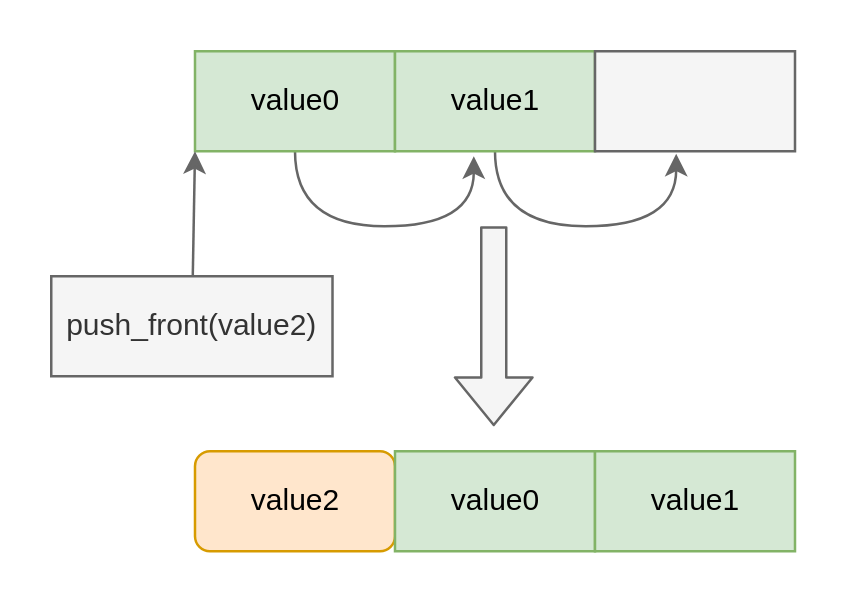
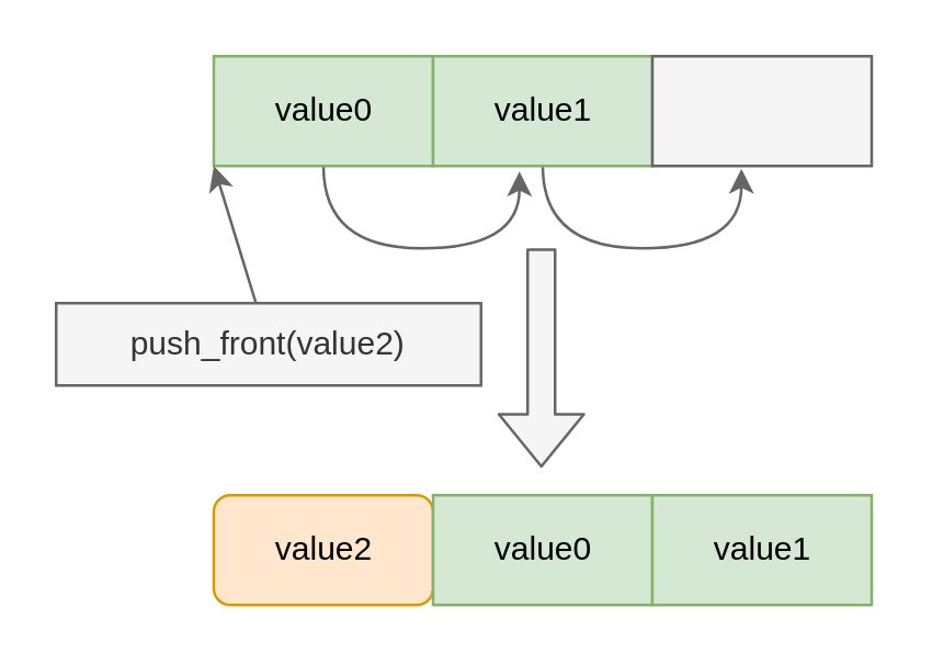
  <mxCell id="0" />
  <mxCell id="1" parent="0" />
  <mxCell id="2" style="edgeStyle=orthogonalEdgeStyle;curved=1;html=1;exitX=0.5;exitY=1;exitDx=0;exitDy=0;entryX=0.394;entryY=1.05;entryDx=0;entryDy=0;entryPerimeter=0;fillColor=#f5f5f5;strokeColor=#666666;" parent="1" source="3" target="5" edge="1"><mxGeometry relative="1" as="geometry"><mxPoint x="200" y="70" as="targetPoint" /><Array as="points"><mxPoint x="118" y="90" /><mxPoint x="189" y="90" /></Array></mxGeometry></mxCell>
  <mxCell id="3" value="value0" style="rounded=0;whiteSpace=wrap;html=1;shadow=0;labelBorderColor=none;strokeColor=#82b366;fillColor=#d5e8d4;fontColor=#000000;" parent="1" vertex="1"><mxGeometry x="77.5" y="20" width="80" height="40" as="geometry" /></mxCell>
  <mxCell id="4" style="edgeStyle=orthogonalEdgeStyle;curved=1;html=1;exitX=0.5;exitY=1;exitDx=0;exitDy=0;fillColor=#f5f5f5;strokeColor=#666666;entryX=0.406;entryY=1.025;entryDx=0;entryDy=0;entryPerimeter=0;" parent="1" source="5" target="6" edge="1"><mxGeometry relative="1" as="geometry"><mxPoint x="280" y="70" as="targetPoint" /><Array as="points"><mxPoint x="198" y="90" /><mxPoint x="270" y="90" /></Array></mxGeometry></mxCell>
  <mxCell id="5" value="value1" style="rounded=0;whiteSpace=wrap;html=1;shadow=0;labelBorderColor=none;strokeColor=#82b366;fillColor=#d5e8d4;fontColor=#000000;" parent="1" vertex="1"><mxGeometry x="157.5" y="20" width="80" height="40" as="geometry" /></mxCell>
  <mxCell id="6" value="" style="rounded=0;whiteSpace=wrap;html=1;shadow=0;labelBorderColor=none;strokeColor=#666666;fillColor=#f5f5f5;fontColor=#333333;" parent="1" vertex="1"><mxGeometry x="237.5" y="20" width="80" height="40" as="geometry" /></mxCell>
  <mxCell id="7" value="" style="edgeStyle=none;html=1;entryX=0;entryY=1;entryDx=0;entryDy=0;fillColor=#f5f5f5;strokeColor=#666666;" parent="1" source="8" target="3" edge="1"><mxGeometry relative="1" as="geometry" /></mxCell>
- <mxCell id="8" value="push_front(value2)" style="rounded=0;whiteSpace=wrap;html=1;shadow=0;labelBorderColor=none;strokeColor=#666666;fillColor=#f5f5f5;fontColor=#333333;" parent="1" vertex="1"><mxGeometry x="20" y="110" width="112.5" height="40" as="geometry" /></mxCell>
+ <mxCell id="8" value="push_front(value2)" style="rounded=0;whiteSpace=wrap;html=1;shadow=0;labelBorderColor=none;strokeColor=#666666;fillColor=#f5f5f5;fontColor=#333333;" parent="1" vertex="1"><mxGeometry x="20" y="110" width="155" height="30" as="geometry" /></mxCell>
  <mxCell id="9" value="value2" style="whiteSpace=wrap;html=1;shadow=0;labelBorderColor=none;strokeColor=#d79b00;fillColor=#ffe6cc;fontColor=#000000;rounded=1;" parent="1" vertex="1"><mxGeometry x="77.5" y="180" width="80" height="40" as="geometry" /></mxCell>
  <mxCell id="10" value="value0" style="rounded=0;whiteSpace=wrap;html=1;shadow=0;labelBorderColor=none;strokeColor=#82b366;fillColor=#d5e8d4;fontColor=#000000;" parent="1" vertex="1"><mxGeometry x="157.5" y="180" width="80" height="40" as="geometry" /></mxCell>
  <mxCell id="11" value="value1" style="rounded=0;whiteSpace=wrap;html=1;shadow=0;labelBorderColor=none;strokeColor=#82b366;fillColor=#d5e8d4;fontColor=#000000;" parent="1" vertex="1"><mxGeometry x="237.5" y="180" width="80" height="40" as="geometry" /></mxCell>
  <mxCell id="12" value="" style="shape=flexArrow;endArrow=classic;html=1;curved=1;fillColor=#f5f5f5;strokeColor=#666666;" parent="1" edge="1"><mxGeometry width="50" height="50" relative="1" as="geometry"><mxPoint x="197" y="90" as="sourcePoint" /><mxPoint x="197" y="170" as="targetPoint" /></mxGeometry></mxCell>
